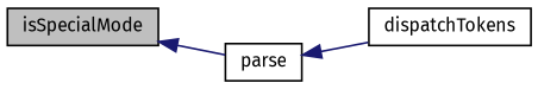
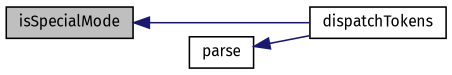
  digraph {
    fontname="Fira Sans"
    rankdir=LR
    node [color=black fillcolor=white fontname="Fira Sans" fontsize=10 shape=record style=filled]
    edge [color=midnightblue dir=back fontname="Fira Sans" fontsize=10 labelfontname=Helvetica labelfontsize=10 style=solid]
    n1 [fillcolor=grey75 fontcolor=black height=0.2 label=isSpecialMode width=0.4]
    n2 [height=0.2 label=dispatchTokens width=0.4]
    n3 [height=0.2 label=parse width=0.4]
-   n1 -> n3
+   n1 -> n2
    n3 -> n2
  }
